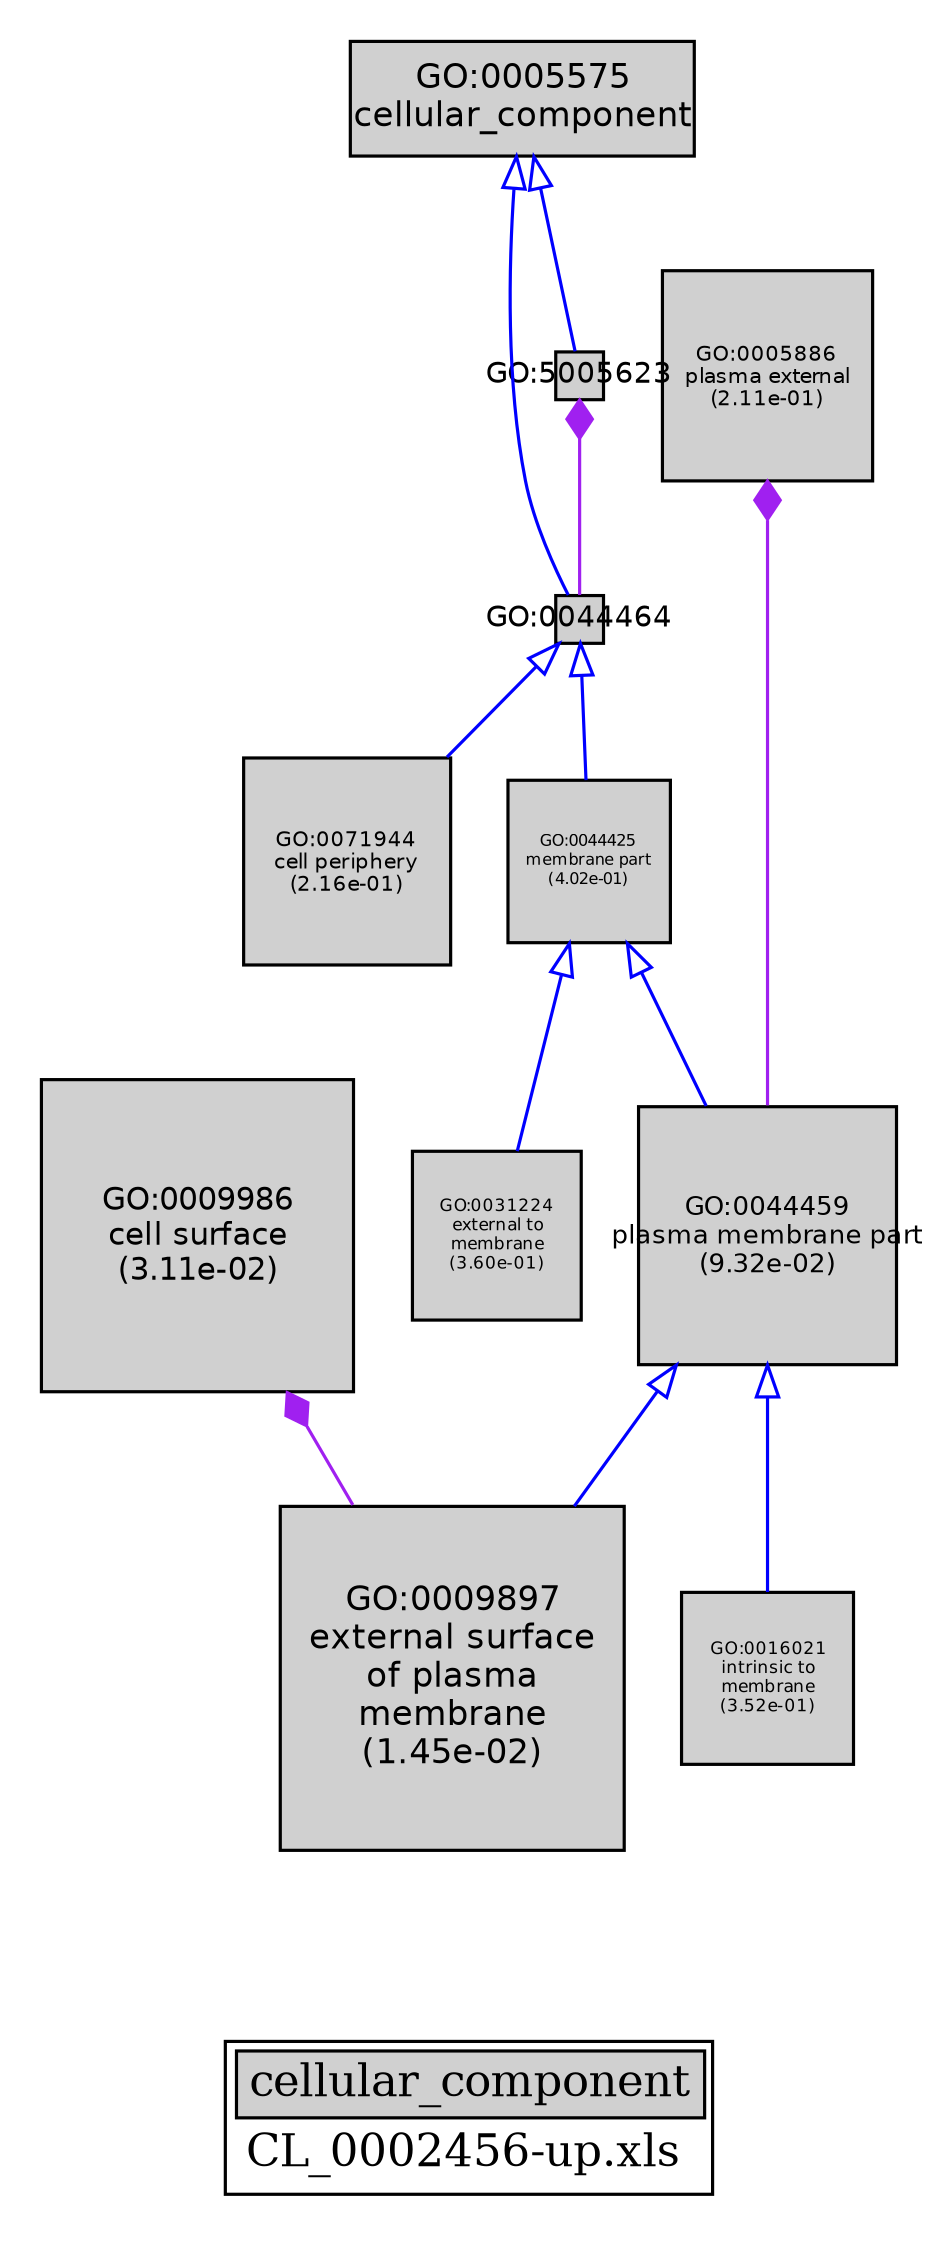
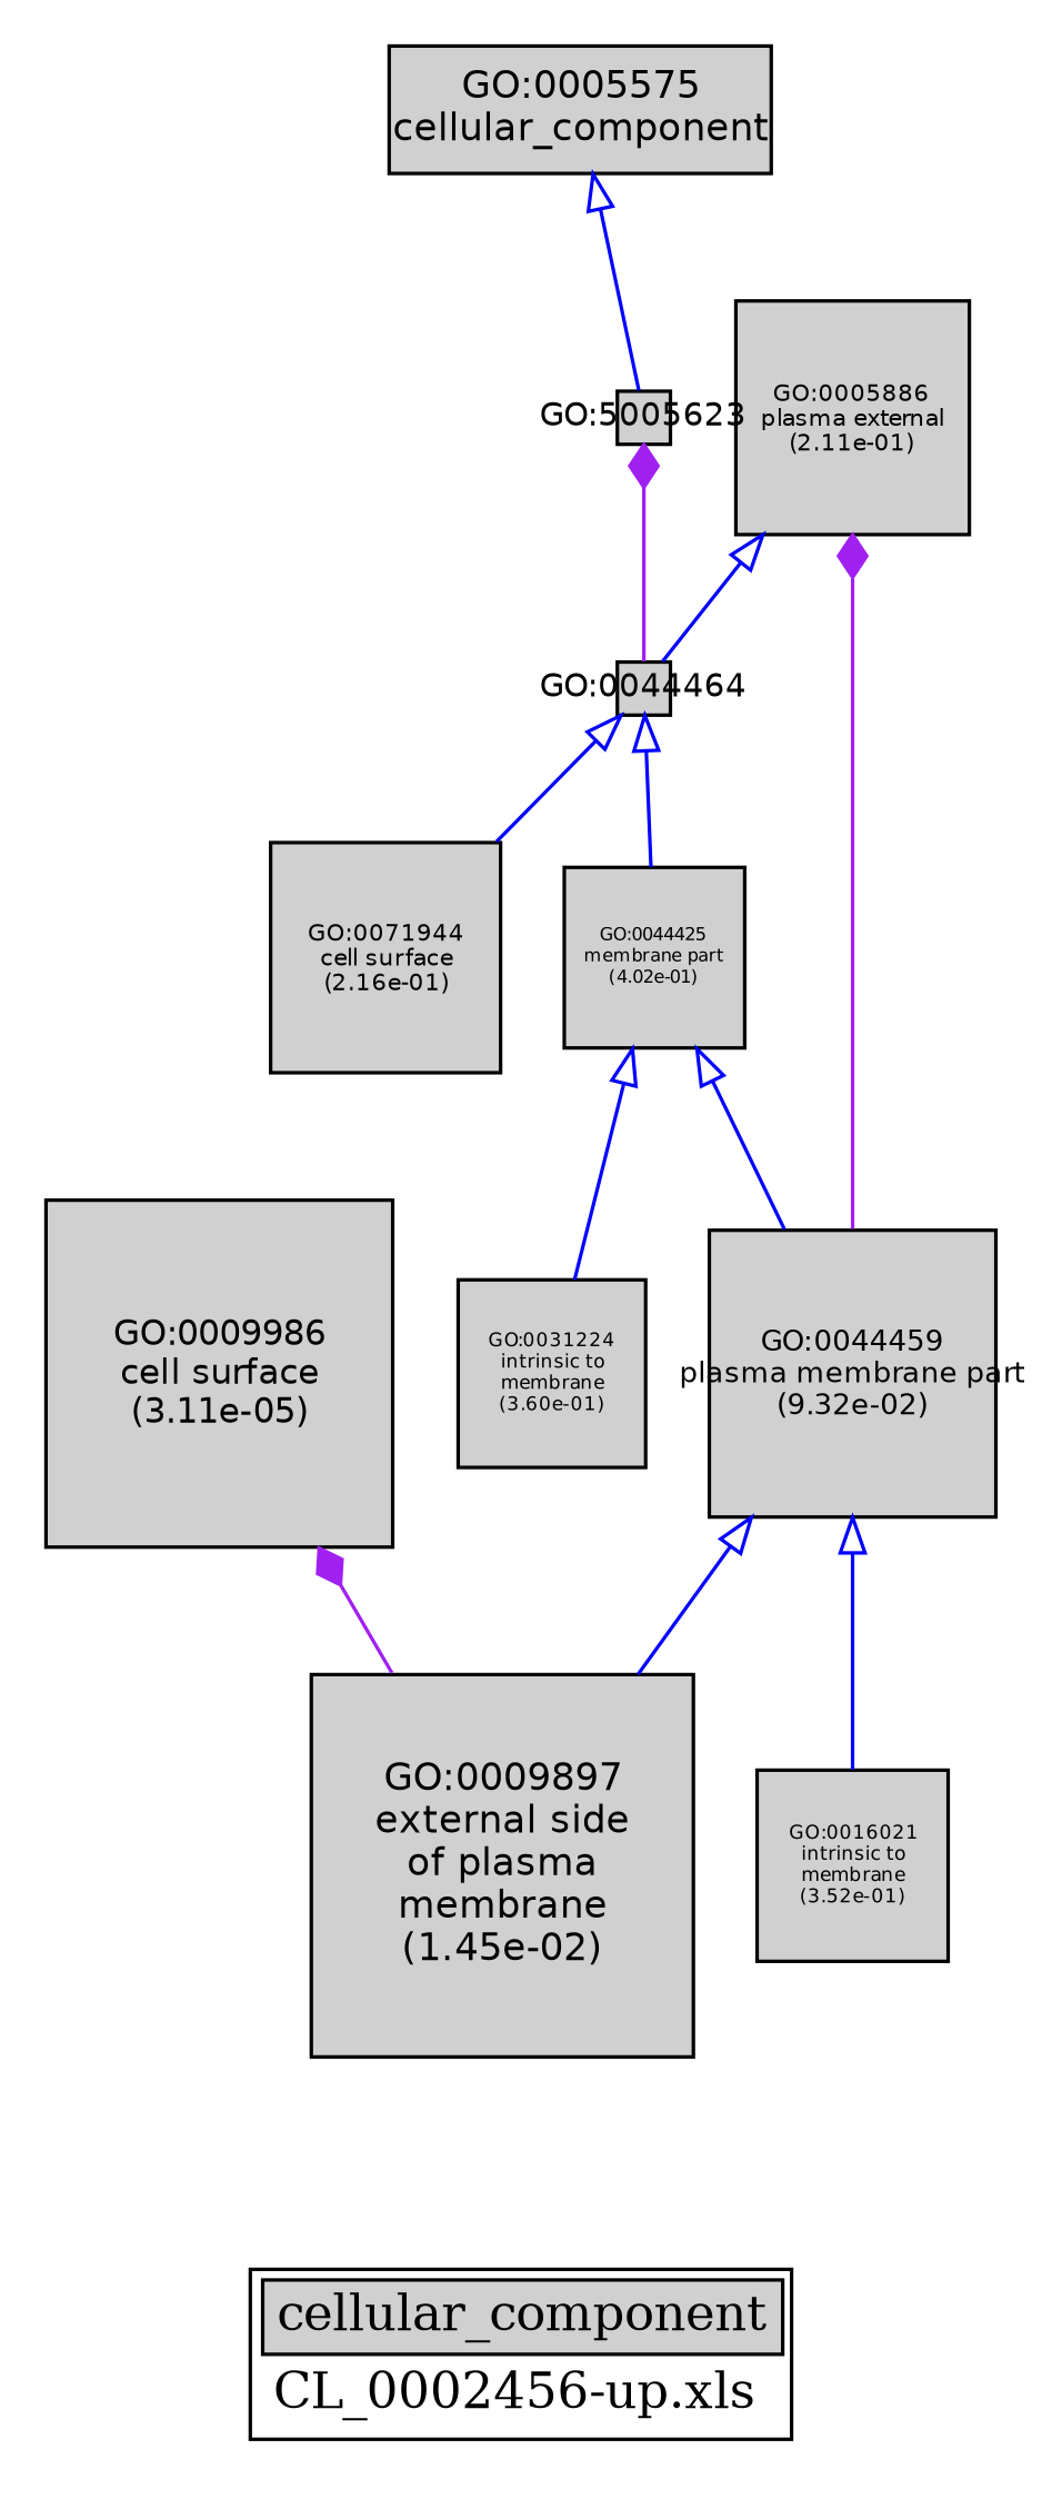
  digraph {
    bgcolor="#FFFFFF"
    label=<<TABLE COLOR="black" BGCOLOR="white"><TR><TD COLSPAN="2" BGCOLOR="#D0D0D0"><FONT COLOR="black">cellular_component</FONT></TD></TR><TR><TD BORDER="0">CL_0002456-up.xls</TD></TR></TABLE>>
    node [color=black fillcolor="#D0D0D0" fixedsize=true fontcolor=black fontname=Helvetica fontsize=10.8 shape=box style=filled]
    edge [arrowtail=empty color=blue dir=back weight=5.0]
-   n1 [height=1.5 label=<<TABLE BORDER="0"><TR><TD>GO:0009897<BR/>external surface<BR/>of plasma<BR/>membrane<BR/>(1.45e-02)</TD></TR></TABLE>> width=1.5]
-   n2 [fontsize=9.78256416468 height=1.35868946732 label=<<TABLE BORDER="0"><TR><TD>GO:0009986<BR/>cell surface<BR/>(3.11e-02)</TD></TR></TABLE>> width=1.35868946732]
+   n1 [height=1.5 label=<<TABLE BORDER="0"><TR><TD>GO:0009897<BR/>external side<BR/>of plasma<BR/>membrane<BR/>(1.45e-02)</TD></TR></TABLE>> width=1.5]
+   n2 [fontsize=9.78256416468 height=1.35868946732 label=<<TABLE BORDER="0"><TR><TD>GO:0009986<BR/>cell surface<BR/>(3.11e-05)</TD></TR></TABLE>> width=1.35868946732]
    n3 [fontsize=6.57064001773 height=0.912588891352 label=<<TABLE BORDER="0"><TR><TD>GO:0005886<BR/>plasma external<BR/>(2.11e-01)</TD></TR></TABLE>> width=0.912588891352]
-   n4 [fontsize=5.33791735096 height=0.741377409856 label=<<TABLE BORDER="0"><TR><TD>GO:0031224<BR/>external to<BR/>membrane<BR/>(3.60e-01)</TD></TR></TABLE>> width=0.741377409856]
-   n5 [fontsize=6.51987827278 height=0.905538648998 label=<<TABLE BORDER="0"><TR><TD>GO:0071944<BR/>cell periphery<BR/>(2.16e-01)</TD></TR></TABLE>> width=0.905538648998]
+   n4 [fontsize=5.33791735096 height=0.741377409856 label=<<TABLE BORDER="0"><TR><TD>GO:0031224<BR/>intrinsic to<BR/>membrane<BR/>(3.60e-01)</TD></TR></TABLE>> width=0.741377409856]
+   n5 [fontsize=6.51987827278 height=0.905538648998 label=<<TABLE BORDER="0"><TR><TD>GO:0071944<BR/>cell surface<BR/>(2.16e-01)</TD></TR></TABLE>> width=0.905538648998]
    n6 [fontsize=5.39827671512 height=0.749760654878 label=<<TABLE BORDER="0"><TR><TD>GO:0016021<BR/>intrinsic to<BR/>membrane<BR/>(3.52e-01)</TD></TR></TABLE>> width=0.749760654878]
    "GO:0044464" [fontsize=9 height=0.203276391216 width=0.203276391216]
    n8 [fontsize=9 height=0.203276391216 label="GO:5005623" width=0.203276391216]
    n9 [fontsize=5.05132084743 height=0.701572339921 label=<<TABLE BORDER="0"><TR><TD>GO:0044425<BR/>membrane part<BR/>(4.02e-01)</TD></TR></TABLE>> width=0.701572339921]
    n10 [label=<<TABLE BORDER="0"><TR><TD>GO:0005575<BR/>cellular_component</TD></TR></TABLE>> width=1.5]
    n11 [fontsize=8.09814182925 height=1.12474192073 label=<<TABLE BORDER="0"><TR><TD>GO:0044459<BR/>plasma membrane part<BR/>(9.32e-02)</TD></TR></TABLE>> width=1.12474192073]
    subgraph sub_1 {
      n1
      n2
      n3
      n4
      n5
      n6
      "GO:0044464"
      n8
      n9
      n10
      n11
    }
    subgraph sub_2 {
      subgraph sub_3 {
        subgraph sub_4 {
        }
        subgraph sub_5 {
        }
      }
      subgraph sub_6 {
        n1
        n2
        n3
        n5
        "GO:0044464"
        n8
        n9
        n11
      }
      subgraph sub_7 {
        n1
        n2
        n3
        n4
        n5
        n6
        "GO:0044464"
        n8
        n9
        n10
        n11
      }
    }
    n2 -> n1 [arrowtail=diamond color=purple weight=2.5]
    n3 -> n11 [arrowtail=diamond color=purple weight=2.5]
    "GO:0044464" -> n5
    "GO:0044464" -> n9
    n8 -> "GO:0044464" [arrowtail=diamond color=purple weight=2.5]
    n9 -> n4
    n9 -> n11
-   n10 -> "GO:0044464"
+   n3 -> "GO:0044464"
    n10 -> n8
    n11 -> n1
    n11 -> n6
  }
